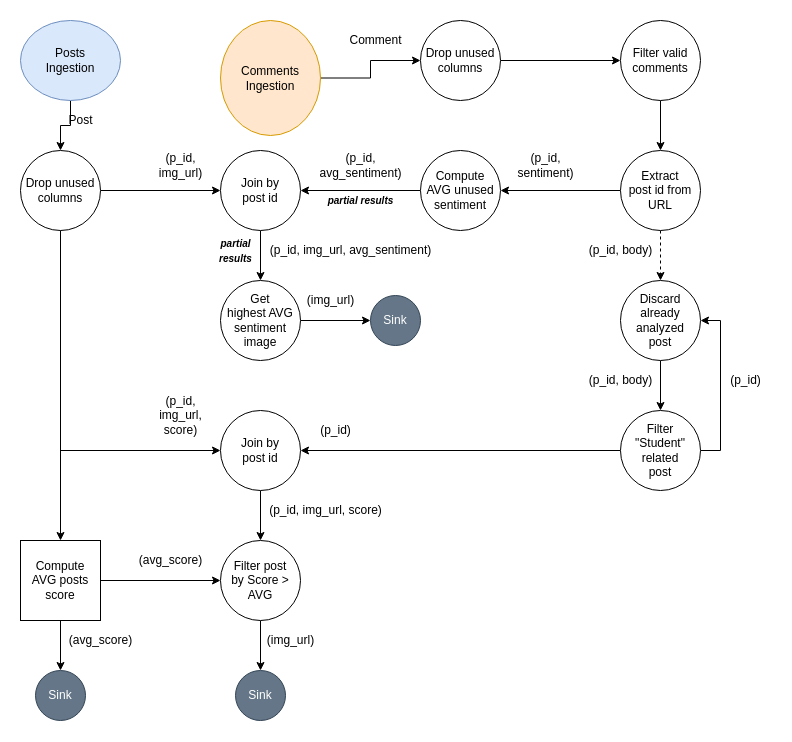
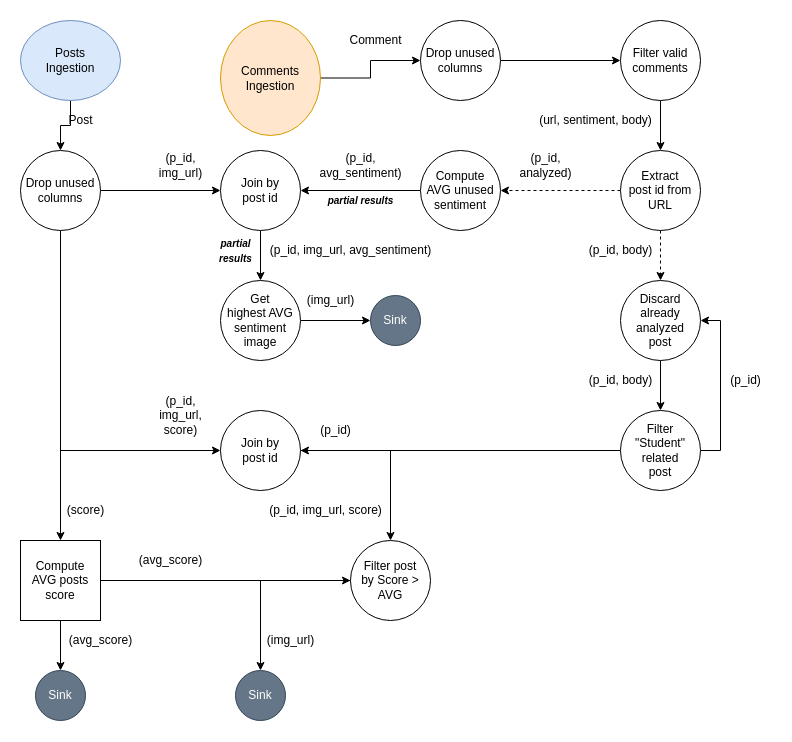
  <mxCell id="0" />
  <mxCell id="1" parent="0" />
  <mxCell id="2" style="edgeStyle=orthogonalEdgeStyle;rounded=0;orthogonalLoop=1;jettySize=auto;html=1;" parent="1" source="3" target="16" edge="1"><mxGeometry relative="1" as="geometry"><mxPoint x="60" y="20" as="targetPoint" /></mxGeometry></mxCell>
  <mxCell id="3" value="Posts&lt;br&gt;Ingestion" style="ellipse;whiteSpace=wrap;html=1;aspect=fixed;fillColor=#dae8fc;strokeColor=#6c8ebf;" parent="1" vertex="1"><mxGeometry x="20" y="20" width="100" height="80" as="geometry" /></mxCell>
  <mxCell id="4" value="Post" style="text;html=1;align=center;verticalAlign=middle;resizable=0;points=[];autosize=1;strokeColor=none;fillColor=none;fontStyle=0" parent="1" vertex="1"><mxGeometry x="60" y="110" width="40" height="20" as="geometry" /></mxCell>
  <mxCell id="5" style="edgeStyle=orthogonalEdgeStyle;rounded=0;orthogonalLoop=1;jettySize=auto;html=1;" edge="1" parent="1" source="6" target="57"><mxGeometry relative="1" as="geometry" /></mxCell>
  <mxCell id="6" value="Comments Ingestion" style="ellipse;whiteSpace=wrap;html=1;aspect=fixed;fillColor=#ffe6cc;strokeColor=#d79b00;" parent="1" vertex="1"><mxGeometry x="220" y="20" width="100" height="115" as="geometry" /></mxCell>
  <mxCell id="7" style="edgeStyle=orthogonalEdgeStyle;rounded=0;orthogonalLoop=1;jettySize=auto;html=1;" parent="1" source="8" target="21" edge="1"><mxGeometry relative="1" as="geometry" /></mxCell>
  <mxCell id="8" value="Filter valid comments" style="ellipse;whiteSpace=wrap;html=1;aspect=fixed;" parent="1" vertex="1"><mxGeometry x="620" y="20" width="80" height="80" as="geometry" /></mxCell>
  <mxCell id="9" value="Comment" style="text;html=1;align=center;verticalAlign=middle;resizable=0;points=[];autosize=1;strokeColor=none;fillColor=none;" parent="1" vertex="1"><mxGeometry x="340" y="30" width="70" height="20" as="geometry" /></mxCell>
  <mxCell id="10" style="edgeStyle=orthogonalEdgeStyle;rounded=0;orthogonalLoop=1;jettySize=auto;html=1;" parent="1" source="12" target="17" edge="1"><mxGeometry relative="1" as="geometry" /></mxCell>
  <mxCell id="11" style="edgeStyle=orthogonalEdgeStyle;rounded=0;orthogonalLoop=1;jettySize=auto;html=1;fontSize=10;" parent="1" source="12" target="43" edge="1"><mxGeometry relative="1" as="geometry" /></mxCell>
  <mxCell id="12" value="Compute&lt;br&gt;AVG posts score" style="whiteSpace=wrap;html=1;aspect=fixed;rounded=0;" parent="1" vertex="1"><mxGeometry x="20" y="540" width="80" height="80" as="geometry" /></mxCell>
  <mxCell id="13" style="edgeStyle=orthogonalEdgeStyle;rounded=0;orthogonalLoop=1;jettySize=auto;html=1;" parent="1" source="16" target="12" edge="1"><mxGeometry relative="1" as="geometry" /></mxCell>
  <mxCell id="14" style="edgeStyle=orthogonalEdgeStyle;rounded=0;orthogonalLoop=1;jettySize=auto;html=1;" parent="1" source="16" target="27" edge="1"><mxGeometry relative="1" as="geometry" /></mxCell>
  <mxCell id="15" style="edgeStyle=orthogonalEdgeStyle;rounded=0;orthogonalLoop=1;jettySize=auto;html=1;fontSize=10;" parent="1" source="16" target="49" edge="1"><mxGeometry relative="1" as="geometry"><Array as="points"><mxPoint x="60" y="450" /></Array></mxGeometry></mxCell>
  <mxCell id="16" value="Drop unused&lt;br&gt;columns" style="ellipse;whiteSpace=wrap;html=1;aspect=fixed;" parent="1" vertex="1"><mxGeometry x="20" y="150" width="80" height="80" as="geometry" /></mxCell>
  <mxCell id="17" value="Sink" style="ellipse;whiteSpace=wrap;html=1;aspect=fixed;fillColor=#647687;fontColor=#ffffff;strokeColor=#314354;" parent="1" vertex="1"><mxGeometry x="35" y="670" width="50" height="50" as="geometry" /></mxCell>
  <mxCell id="18" value="(avg_score)" style="text;html=1;align=center;verticalAlign=middle;resizable=0;points=[];autosize=1;strokeColor=none;fillColor=none;" parent="1" vertex="1"><mxGeometry x="130" y="550" width="80" height="20" as="geometry" /></mxCell>
- <mxCell id="19" style="edgeStyle=orthogonalEdgeStyle;rounded=0;orthogonalLoop=1;jettySize=auto;html=1;" parent="1" source="21" target="24" edge="1"><mxGeometry relative="1" as="geometry" /></mxCell>
+ <mxCell id="19" style="edgeStyle=orthogonalEdgeStyle;rounded=0;orthogonalLoop=1;jettySize=auto;html=1;dashed=1;" parent="1" source="21" target="24" edge="1"><mxGeometry relative="1" as="geometry" /></mxCell>
  <mxCell id="20" style="edgeStyle=orthogonalEdgeStyle;rounded=0;orthogonalLoop=1;jettySize=auto;html=1;fontSize=10;dashed=1;" parent="1" source="21" target="38" edge="1"><mxGeometry relative="1" as="geometry" /></mxCell>
  <mxCell id="21" value="Extract&lt;br&gt;post id from URL" style="ellipse;whiteSpace=wrap;html=1;aspect=fixed;" parent="1" vertex="1"><mxGeometry x="620" y="150" width="80" height="80" as="geometry" /></mxCell>
+ <mxCell id="22" value="(url, sentiment, body)" style="text;html=1;align=center;verticalAlign=middle;resizable=0;points=[];autosize=1;strokeColor=none;fillColor=none;" parent="1" vertex="1"><mxGeometry x="530" y="110" width="130" height="20" as="geometry" /></mxCell>
  <mxCell id="23" style="edgeStyle=orthogonalEdgeStyle;rounded=0;orthogonalLoop=1;jettySize=auto;html=1;" parent="1" source="24" target="27" edge="1"><mxGeometry relative="1" as="geometry" /></mxCell>
  <mxCell id="24" value="Compute&lt;br&gt;AVG unused sentiment" style="ellipse;whiteSpace=wrap;html=1;aspect=fixed;" parent="1" vertex="1"><mxGeometry x="420" y="150" width="80" height="80" as="geometry" /></mxCell>
- <mxCell id="25" value="(p_id,&lt;br&gt;sentiment)" style="text;html=1;align=center;verticalAlign=middle;resizable=0;points=[];autosize=1;strokeColor=none;fillColor=none;" parent="1" vertex="1"><mxGeometry x="510" y="150" width="70" height="30" as="geometry" /></mxCell>
+ <mxCell id="25" value="(p_id,&lt;br&gt;analyzed)" style="text;html=1;align=center;verticalAlign=middle;resizable=0;points=[];autosize=1;strokeColor=none;fillColor=none;" parent="1" vertex="1"><mxGeometry x="510" y="150" width="70" height="30" as="geometry" /></mxCell>
  <mxCell id="26" style="edgeStyle=orthogonalEdgeStyle;rounded=0;orthogonalLoop=1;jettySize=auto;html=1;" parent="1" source="27" target="31" edge="1"><mxGeometry relative="1" as="geometry" /></mxCell>
  <mxCell id="27" value="Join by&lt;br&gt;post id" style="ellipse;whiteSpace=wrap;html=1;aspect=fixed;" parent="1" vertex="1"><mxGeometry x="220" y="150" width="80" height="80" as="geometry" /></mxCell>
  <mxCell id="28" value="(p_id,&lt;br&gt;avg_sentiment)" style="text;html=1;align=center;verticalAlign=middle;resizable=0;points=[];autosize=1;strokeColor=none;fillColor=none;" parent="1" vertex="1"><mxGeometry x="310" y="150" width="100" height="30" as="geometry" /></mxCell>
  <mxCell id="29" value="(p_id,&lt;br&gt;img_url,&lt;br&gt;score)" style="text;html=1;align=center;verticalAlign=middle;resizable=0;points=[];autosize=1;strokeColor=none;fillColor=none;" parent="1" vertex="1"><mxGeometry x="150" y="390" width="60" height="50" as="geometry" /></mxCell>
  <mxCell id="30" style="edgeStyle=orthogonalEdgeStyle;rounded=0;orthogonalLoop=1;jettySize=auto;html=1;fontSize=10;" parent="1" source="31" target="35" edge="1"><mxGeometry relative="1" as="geometry" /></mxCell>
  <mxCell id="31" value="Get&lt;br&gt;highest AVG sentiment image" style="ellipse;whiteSpace=wrap;html=1;aspect=fixed;" parent="1" vertex="1"><mxGeometry x="220" y="280" width="80" height="80" as="geometry" /></mxCell>
  <mxCell id="32" value="(p_id, img_url, avg_sentiment)" style="text;html=1;align=center;verticalAlign=middle;resizable=0;points=[];autosize=1;strokeColor=none;fillColor=none;" parent="1" vertex="1"><mxGeometry x="260" y="240" width="180" height="20" as="geometry" /></mxCell>
  <mxCell id="33" value="&lt;font style=&quot;font-size: 10px;&quot;&gt;partial results&lt;/font&gt;" style="text;html=1;align=center;verticalAlign=middle;resizable=0;points=[];autosize=1;strokeColor=none;fillColor=none;fontStyle=3" parent="1" vertex="1"><mxGeometry x="320" y="190" width="80" height="20" as="geometry" /></mxCell>
  <mxCell id="34" value="&lt;font style=&quot;font-size: 10px;&quot;&gt;partial&lt;br&gt;results&lt;/font&gt;" style="text;html=1;align=center;verticalAlign=middle;resizable=0;points=[];autosize=1;strokeColor=none;fillColor=none;fontStyle=3" parent="1" vertex="1"><mxGeometry x="210" y="230" width="50" height="40" as="geometry" /></mxCell>
  <mxCell id="35" value="Sink" style="ellipse;whiteSpace=wrap;html=1;aspect=fixed;fillColor=#647687;fontColor=#ffffff;strokeColor=#314354;" parent="1" vertex="1"><mxGeometry x="370" y="295" width="50" height="50" as="geometry" /></mxCell>
  <mxCell id="36" value="(img_url)" style="text;html=1;align=center;verticalAlign=middle;resizable=0;points=[];autosize=1;strokeColor=none;fillColor=none;" parent="1" vertex="1"><mxGeometry x="300" y="290" width="60" height="20" as="geometry" /></mxCell>
  <mxCell id="37" style="edgeStyle=orthogonalEdgeStyle;rounded=0;orthogonalLoop=1;jettySize=auto;html=1;fontSize=10;" parent="1" source="38" target="41" edge="1"><mxGeometry relative="1" as="geometry" /></mxCell>
  <mxCell id="38" value="Discard&lt;br&gt;already analyzed&lt;br&gt;post" style="ellipse;whiteSpace=wrap;html=1;aspect=fixed;" parent="1" vertex="1"><mxGeometry x="620" y="280" width="80" height="80" as="geometry" /></mxCell>
  <mxCell id="39" style="edgeStyle=orthogonalEdgeStyle;rounded=0;orthogonalLoop=1;jettySize=auto;html=1;fontSize=10;" parent="1" source="41" target="38" edge="1"><mxGeometry relative="1" as="geometry"><Array as="points"><mxPoint x="720" y="450" /><mxPoint x="720" y="320" /></Array></mxGeometry></mxCell>
  <mxCell id="40" style="edgeStyle=orthogonalEdgeStyle;rounded=0;orthogonalLoop=1;jettySize=auto;html=1;fontSize=10;" parent="1" source="41" target="49" edge="1"><mxGeometry relative="1" as="geometry" /></mxCell>
  <mxCell id="41" value="Filter&lt;br&gt;&quot;Student&quot; related&lt;br&gt;post" style="ellipse;whiteSpace=wrap;html=1;aspect=fixed;" parent="1" vertex="1"><mxGeometry x="620" y="410" width="80" height="80" as="geometry" /></mxCell>
  <mxCell id="42" style="edgeStyle=orthogonalEdgeStyle;rounded=0;orthogonalLoop=1;jettySize=auto;html=1;fontSize=10;" parent="1" source="43" target="53" edge="1"><mxGeometry relative="1" as="geometry" /></mxCell>
- <mxCell id="43" value="Filter post&lt;br&gt;by Score &amp;gt; AVG" style="ellipse;whiteSpace=wrap;html=1;aspect=fixed;" parent="1" vertex="1"><mxGeometry x="220" y="540" width="80" height="80" as="geometry" /></mxCell>
+ <mxCell id="43" value="Filter post&lt;br&gt;by Score &amp;gt; AVG" style="ellipse;whiteSpace=wrap;html=1;aspect=fixed;" parent="1" vertex="1"><mxGeometry x="350" y="540" width="80" height="80" as="geometry" /></mxCell>
  <mxCell id="44" value="(p_id, body)" style="text;html=1;align=center;verticalAlign=middle;resizable=0;points=[];autosize=1;strokeColor=none;fillColor=none;" parent="1" vertex="1"><mxGeometry x="580" y="240" width="80" height="20" as="geometry" /></mxCell>
  <mxCell id="45" value="(p_id)" style="text;html=1;align=center;verticalAlign=middle;resizable=0;points=[];autosize=1;strokeColor=none;fillColor=none;" parent="1" vertex="1"><mxGeometry x="720" y="370" width="50" height="20" as="geometry" /></mxCell>
  <mxCell id="46" value="(p_id, body)" style="text;html=1;align=center;verticalAlign=middle;resizable=0;points=[];autosize=1;strokeColor=none;fillColor=none;" parent="1" vertex="1"><mxGeometry x="580" y="370" width="80" height="20" as="geometry" /></mxCell>
  <mxCell id="47" value="(p_id)" style="text;html=1;align=center;verticalAlign=middle;resizable=0;points=[];autosize=1;strokeColor=none;fillColor=none;" parent="1" vertex="1"><mxGeometry x="310" y="420" width="50" height="20" as="geometry" /></mxCell>
  <mxCell id="48" style="edgeStyle=orthogonalEdgeStyle;rounded=0;orthogonalLoop=1;jettySize=auto;html=1;fontSize=10;" parent="1" source="49" target="43" edge="1"><mxGeometry relative="1" as="geometry" /></mxCell>
  <mxCell id="49" value="Join by&lt;br&gt;post id" style="ellipse;whiteSpace=wrap;html=1;aspect=fixed;" parent="1" vertex="1"><mxGeometry x="220" y="410" width="80" height="80" as="geometry" /></mxCell>
  <mxCell id="50" value="(p_id,&lt;br&gt;img_url)" style="text;html=1;align=center;verticalAlign=middle;resizable=0;points=[];autosize=1;strokeColor=none;fillColor=none;" parent="1" vertex="1"><mxGeometry x="150" y="150" width="60" height="30" as="geometry" /></mxCell>
  <mxCell id="51" value="(p_id, img_url, score)" style="text;html=1;align=center;verticalAlign=middle;resizable=0;points=[];autosize=1;strokeColor=none;fillColor=none;" parent="1" vertex="1"><mxGeometry x="260" y="500" width="130" height="20" as="geometry" /></mxCell>
  <mxCell id="52" value="(avg_score)" style="text;html=1;align=center;verticalAlign=middle;resizable=0;points=[];autosize=1;strokeColor=none;fillColor=none;" parent="1" vertex="1"><mxGeometry x="60" y="630" width="80" height="20" as="geometry" /></mxCell>
  <mxCell id="53" value="Sink" style="ellipse;whiteSpace=wrap;html=1;aspect=fixed;fillColor=#647687;fontColor=#ffffff;strokeColor=#314354;" parent="1" vertex="1"><mxGeometry x="235" y="670" width="50" height="50" as="geometry" /></mxCell>
  <mxCell id="54" value="(img_url)" style="text;html=1;align=center;verticalAlign=middle;resizable=0;points=[];autosize=1;strokeColor=none;fillColor=none;" parent="1" vertex="1"><mxGeometry x="260" y="630" width="60" height="20" as="geometry" /></mxCell>
+ <mxCell id="55" value="(score)" style="text;html=1;align=center;verticalAlign=middle;resizable=0;points=[];autosize=1;strokeColor=none;fillColor=none;" parent="1" vertex="1"><mxGeometry x="60" y="500" width="50" height="20" as="geometry" /></mxCell>
  <mxCell id="56" style="edgeStyle=orthogonalEdgeStyle;rounded=0;orthogonalLoop=1;jettySize=auto;html=1;" edge="1" parent="1" source="57" target="8"><mxGeometry relative="1" as="geometry" /></mxCell>
  <mxCell id="57" value="Drop unused&lt;br&gt;columns" style="ellipse;whiteSpace=wrap;html=1;aspect=fixed;" vertex="1" parent="1"><mxGeometry x="420" y="20" width="80" height="80" as="geometry" /></mxCell>
